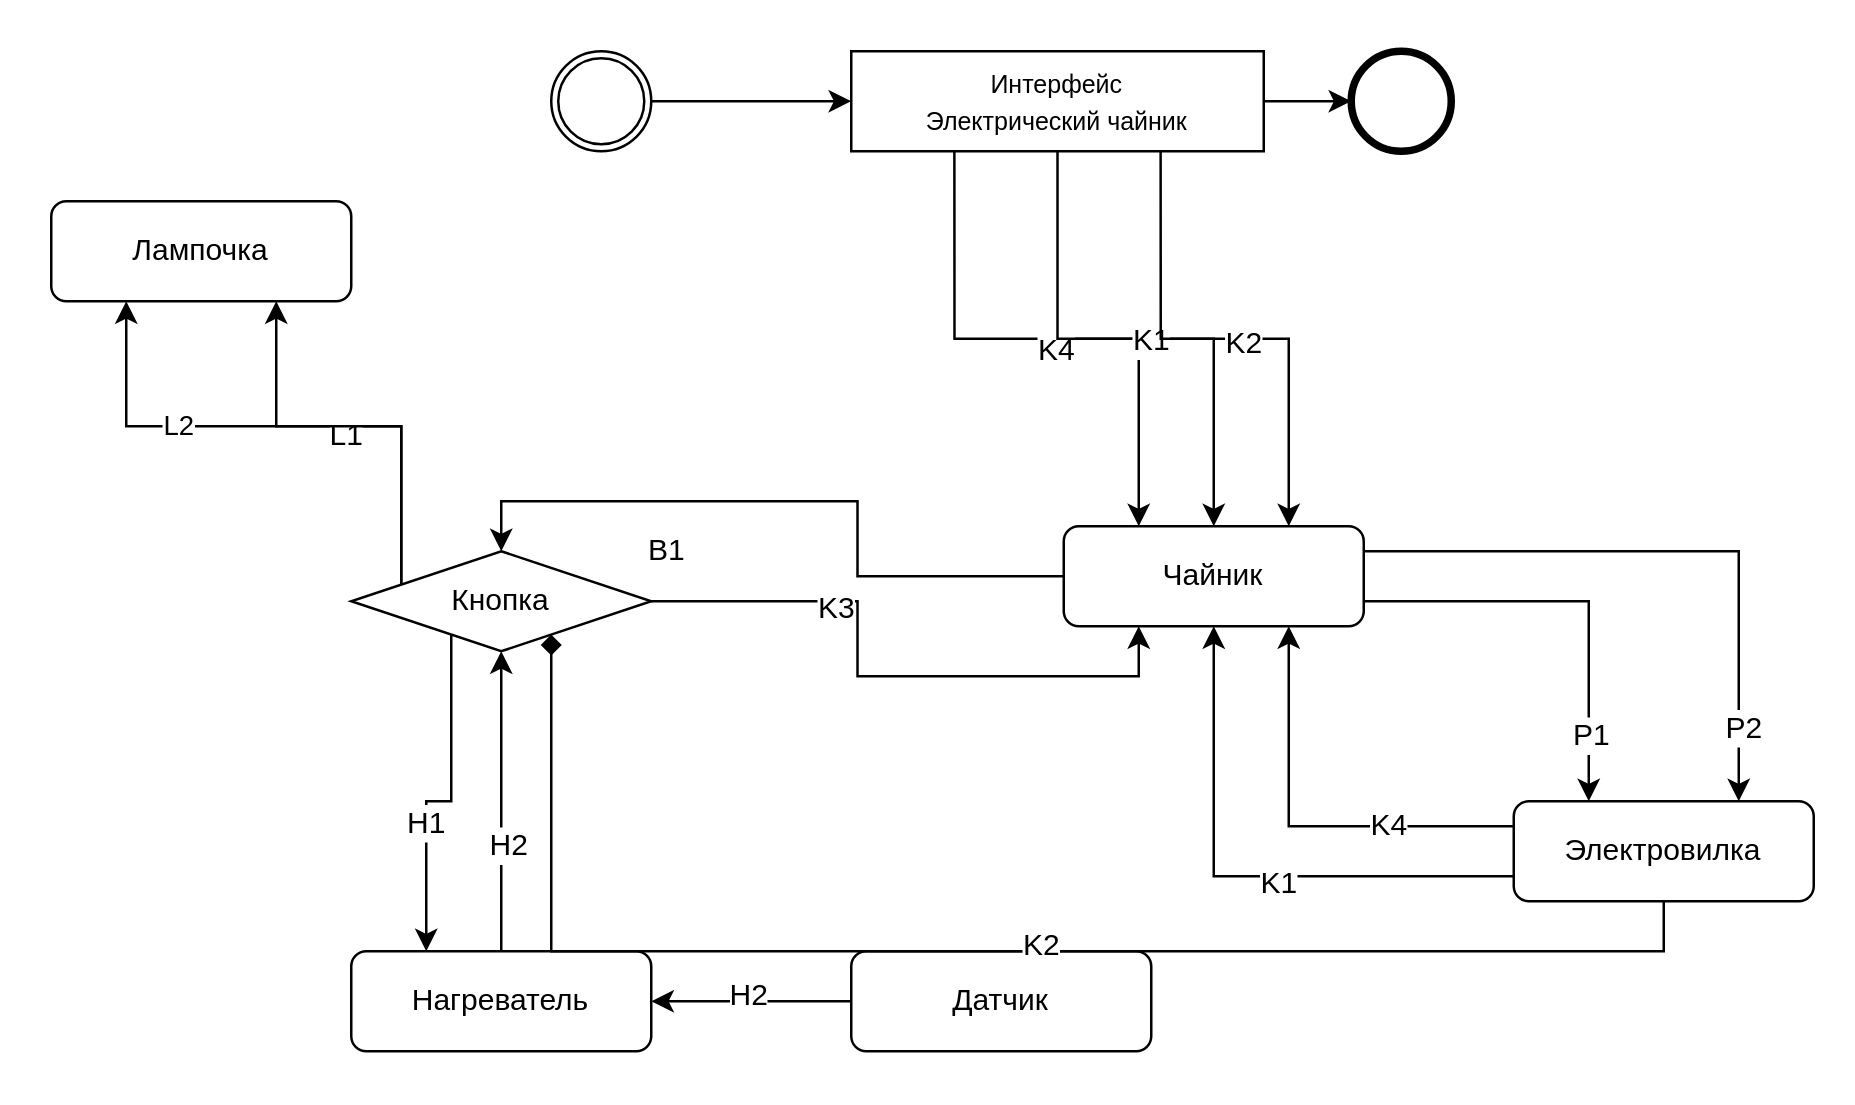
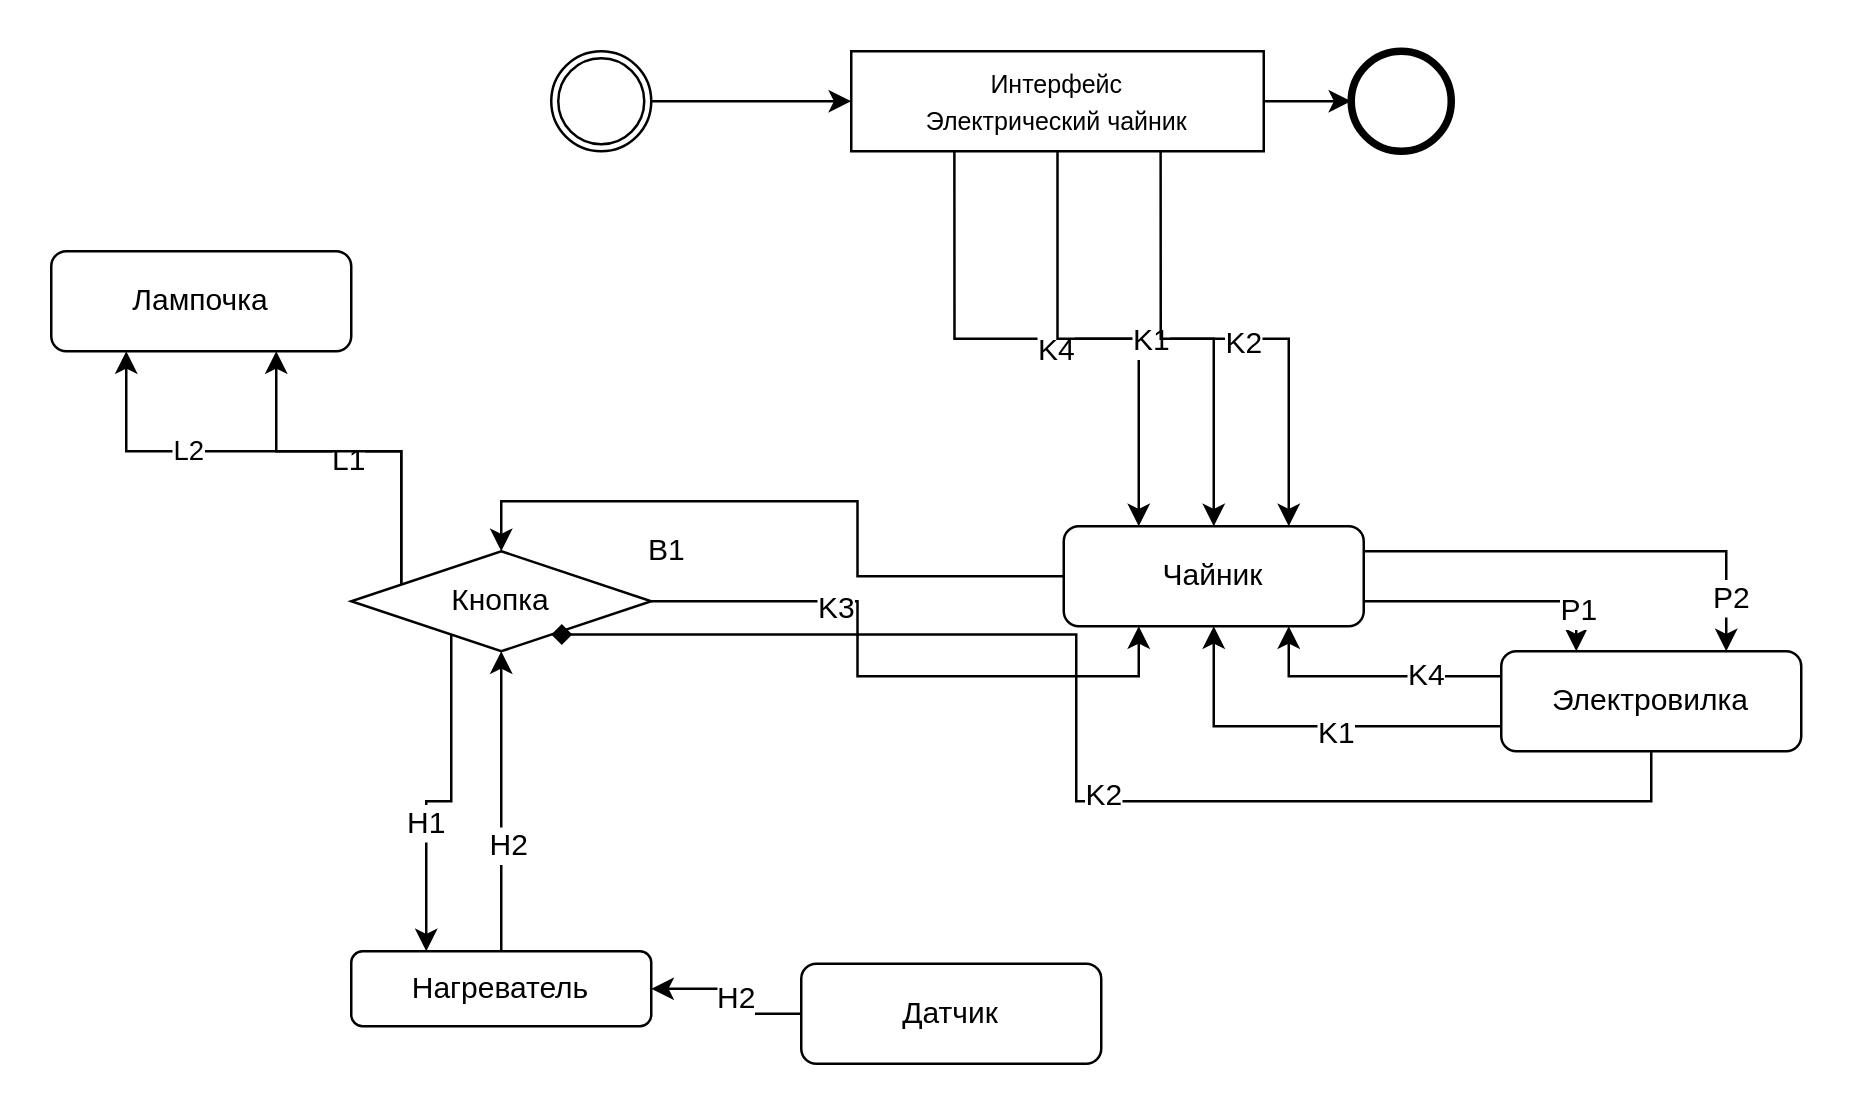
  <mxCell id="0" />
  <mxCell id="1" parent="0" />
  <mxCell id="2" value="H2" style="edgeStyle=orthogonalEdgeStyle;rounded=0;orthogonalLoop=1;jettySize=auto;html=1;exitX=1;exitY=0.25;exitDx=0;exitDy=0;entryX=1;entryY=0.5;entryDx=0;entryDy=0;" parent="1" edge="1"><mxGeometry relative="1" as="geometry"><mxPoint x="620" y="160" as="targetPoint" /><Array as="points"><mxPoint x="570" y="270" /><mxPoint x="570" y="330" /><mxPoint x="720" y="330" /><mxPoint x="720" y="160" /></Array></mxGeometry></mxCell>
  <mxCell id="3" style="edgeStyle=orthogonalEdgeStyle;rounded=0;orthogonalLoop=1;jettySize=auto;html=1;exitX=1;exitY=0.5;exitDx=0;exitDy=0;entryX=0;entryY=0.5;entryDx=0;entryDy=0;" parent="1" source="4" target="13" edge="1"><mxGeometry relative="1" as="geometry" /></mxCell>
  <mxCell id="4" value="" style="shape=mxgraph.bpmn.shape;html=1;verticalLabelPosition=bottom;labelBackgroundColor=#ffffff;verticalAlign=top;align=center;perimeter=ellipsePerimeter;outlineConnect=0;outline=throwing;symbol=general;" parent="1" vertex="1"><mxGeometry x="220" y="20" width="40" height="40" as="geometry" /></mxCell>
  <mxCell id="5" value="" style="shape=mxgraph.bpmn.shape;html=1;verticalLabelPosition=bottom;labelBackgroundColor=#ffffff;verticalAlign=top;align=center;perimeter=ellipsePerimeter;outlineConnect=0;outline=end;symbol=general;" parent="1" vertex="1"><mxGeometry x="540" y="20" width="40" height="40" as="geometry" /></mxCell>
  <mxCell id="6" style="edgeStyle=orthogonalEdgeStyle;rounded=0;orthogonalLoop=1;jettySize=auto;html=1;exitX=1;exitY=0.5;exitDx=0;exitDy=0;entryX=0;entryY=0.5;entryDx=0;entryDy=0;" parent="1" source="13" target="5" edge="1"><mxGeometry relative="1" as="geometry" /></mxCell>
  <mxCell id="7" style="edgeStyle=orthogonalEdgeStyle;rounded=0;orthogonalLoop=1;jettySize=auto;html=1;exitX=0.25;exitY=1;exitDx=0;exitDy=0;entryX=0.25;entryY=0;entryDx=0;entryDy=0;" edge="1" parent="1" source="13" target="20"><mxGeometry relative="1" as="geometry" /></mxCell>
  <mxCell id="8" value="K4" style="text;html=1;resizable=0;points=[];align=center;verticalAlign=middle;labelBackgroundColor=#ffffff;" vertex="1" connectable="0" parent="7"><mxGeometry x="0.025" y="-4" relative="1" as="geometry"><mxPoint as="offset" /></mxGeometry></mxCell>
  <mxCell id="9" style="edgeStyle=orthogonalEdgeStyle;rounded=0;orthogonalLoop=1;jettySize=auto;html=1;exitX=0.5;exitY=1;exitDx=0;exitDy=0;entryX=0.5;entryY=0;entryDx=0;entryDy=0;" edge="1" parent="1" source="13" target="20"><mxGeometry relative="1" as="geometry" /></mxCell>
  <mxCell id="10" value="K1" style="text;html=1;resizable=0;points=[];align=center;verticalAlign=middle;labelBackgroundColor=#ffffff;" vertex="1" connectable="0" parent="9"><mxGeometry x="0.05" relative="1" as="geometry"><mxPoint as="offset" /></mxGeometry></mxCell>
  <mxCell id="11" style="edgeStyle=orthogonalEdgeStyle;rounded=0;orthogonalLoop=1;jettySize=auto;html=1;exitX=0.75;exitY=1;exitDx=0;exitDy=0;entryX=0.75;entryY=0;entryDx=0;entryDy=0;" edge="1" parent="1" source="13" target="20"><mxGeometry relative="1" as="geometry" /></mxCell>
  <mxCell id="12" value="K2" style="text;html=1;resizable=0;points=[];align=center;verticalAlign=middle;labelBackgroundColor=#ffffff;" vertex="1" connectable="0" parent="11"><mxGeometry x="0.075" y="-1" relative="1" as="geometry"><mxPoint as="offset" /></mxGeometry></mxCell>
  <mxCell id="13" value="&lt;font style=&quot;font-size: 10px&quot;&gt;Интерфейс&lt;br style=&quot;font-size: 10px&quot;&gt;Электрический чайник&lt;/font&gt;&lt;br&gt;" style="rounded=0;whiteSpace=wrap;html=1;" parent="1" vertex="1"><mxGeometry x="340" y="20" width="165" height="40" as="geometry" /></mxCell>
  <mxCell id="14" style="edgeStyle=orthogonalEdgeStyle;rounded=0;orthogonalLoop=1;jettySize=auto;html=1;exitX=1;exitY=0.25;exitDx=0;exitDy=0;entryX=0.75;entryY=0;entryDx=0;entryDy=0;" edge="1" parent="1" source="20" target="42"><mxGeometry relative="1" as="geometry" /></mxCell>
  <mxCell id="15" value="P2" style="text;html=1;resizable=0;points=[];align=center;verticalAlign=middle;labelBackgroundColor=#ffffff;" vertex="1" connectable="0" parent="14"><mxGeometry x="0.759" y="1" relative="1" as="geometry"><mxPoint as="offset" /></mxGeometry></mxCell>
  <mxCell id="16" style="edgeStyle=orthogonalEdgeStyle;rounded=0;orthogonalLoop=1;jettySize=auto;html=1;exitX=1;exitY=0.75;exitDx=0;exitDy=0;entryX=0.25;entryY=0;entryDx=0;entryDy=0;" edge="1" parent="1" source="20" target="42"><mxGeometry relative="1" as="geometry" /></mxCell>
  <mxCell id="17" value="P1" style="text;html=1;resizable=0;points=[];align=center;verticalAlign=middle;labelBackgroundColor=#ffffff;" vertex="1" connectable="0" parent="16"><mxGeometry x="0.677" relative="1" as="geometry"><mxPoint as="offset" /></mxGeometry></mxCell>
  <mxCell id="18" style="edgeStyle=orthogonalEdgeStyle;rounded=0;orthogonalLoop=1;jettySize=auto;html=1;exitX=0;exitY=0.5;exitDx=0;exitDy=0;entryX=0.5;entryY=0;entryDx=0;entryDy=0;" edge="1" parent="1" source="20" target="32"><mxGeometry relative="1" as="geometry" /></mxCell>
  <mxCell id="19" value="B1" style="text;html=1;resizable=0;points=[];align=center;verticalAlign=middle;labelBackgroundColor=#ffffff;" vertex="1" connectable="0" parent="18"><mxGeometry x="0.385" y="19" relative="1" as="geometry"><mxPoint as="offset" /></mxGeometry></mxCell>
  <mxCell id="20" value="Чайник" style="rounded=1;whiteSpace=wrap;html=1;" parent="1" vertex="1"><mxGeometry x="425" y="210" width="120" height="40" as="geometry" /></mxCell>
  <mxCell id="21" style="edgeStyle=orthogonalEdgeStyle;rounded=0;orthogonalLoop=1;jettySize=auto;html=1;exitX=0.5;exitY=0;exitDx=0;exitDy=0;entryX=0.5;entryY=1;entryDx=0;entryDy=0;" edge="1" parent="1" source="23" target="32"><mxGeometry relative="1" as="geometry" /></mxCell>
  <mxCell id="22" value="H2" style="text;html=1;resizable=0;points=[];align=center;verticalAlign=middle;labelBackgroundColor=#ffffff;" vertex="1" connectable="0" parent="21"><mxGeometry x="-0.283" y="-2" relative="1" as="geometry"><mxPoint as="offset" /></mxGeometry></mxCell>
- <mxCell id="23" value="Нагреватель" style="rounded=1;whiteSpace=wrap;html=1;" parent="1" vertex="1"><mxGeometry x="140" y="380" width="120" height="40" as="geometry" /></mxCell>
- <mxCell id="24" value="Лампочка" style="rounded=1;whiteSpace=wrap;html=1;" parent="1" vertex="1"><mxGeometry x="20" y="80" width="120" height="40" as="geometry" /></mxCell>
+ <mxCell id="23" value="Нагреватель" style="rounded=1;whiteSpace=wrap;html=1;" parent="1" vertex="1"><mxGeometry x="140" y="380" width="120" height="30" as="geometry" /></mxCell>
+ <mxCell id="24" value="Лампочка" style="rounded=1;whiteSpace=wrap;html=1;" parent="1" vertex="1"><mxGeometry x="20" y="100" width="120" height="40" as="geometry" /></mxCell>
  <mxCell id="25" style="edgeStyle=orthogonalEdgeStyle;rounded=0;orthogonalLoop=1;jettySize=auto;html=1;exitX=1;exitY=0.5;exitDx=0;exitDy=0;entryX=0.25;entryY=1;entryDx=0;entryDy=0;" edge="1" parent="1" source="32" target="20"><mxGeometry relative="1" as="geometry" /></mxCell>
  <mxCell id="26" value="K3" style="text;html=1;resizable=0;points=[];align=center;verticalAlign=middle;labelBackgroundColor=#ffffff;" vertex="1" connectable="0" parent="25"><mxGeometry x="-0.406" y="-2" relative="1" as="geometry"><mxPoint as="offset" /></mxGeometry></mxCell>
  <mxCell id="27" style="edgeStyle=orthogonalEdgeStyle;rounded=0;orthogonalLoop=1;jettySize=auto;html=1;exitX=0.25;exitY=1;exitDx=0;exitDy=0;entryX=0.25;entryY=0;entryDx=0;entryDy=0;" edge="1" parent="1" source="32" target="23"><mxGeometry relative="1" as="geometry" /></mxCell>
  <mxCell id="28" value="H1" style="text;html=1;resizable=0;points=[];align=center;verticalAlign=middle;labelBackgroundColor=#ffffff;" vertex="1" connectable="0" parent="27"><mxGeometry x="0.25" y="-1" relative="1" as="geometry"><mxPoint as="offset" /></mxGeometry></mxCell>
  <mxCell id="29" style="edgeStyle=orthogonalEdgeStyle;rounded=0;orthogonalLoop=1;jettySize=auto;html=1;exitX=0;exitY=0.25;exitDx=0;exitDy=0;entryX=0.75;entryY=1;entryDx=0;entryDy=0;" edge="1" parent="1" source="32" target="24"><mxGeometry relative="1" as="geometry" /></mxCell>
  <mxCell id="30" value="L1" style="text;html=1;resizable=0;points=[];align=center;verticalAlign=middle;labelBackgroundColor=#ffffff;" vertex="1" connectable="0" parent="29"><mxGeometry x="0.05" y="3" relative="1" as="geometry"><mxPoint as="offset" /></mxGeometry></mxCell>
  <mxCell id="31" value="L2" style="edgeStyle=orthogonalEdgeStyle;rounded=0;orthogonalLoop=1;jettySize=auto;html=1;exitX=0;exitY=0.75;exitDx=0;exitDy=0;entryX=0.25;entryY=1;entryDx=0;entryDy=0;" edge="1" parent="1" source="32" target="24"><mxGeometry x="0.4" relative="1" as="geometry"><mxPoint as="offset" /></mxGeometry></mxCell>
  <mxCell id="32" value="Кнопка" style="rhombus;whiteSpace=wrap;html=1;" parent="1" vertex="1"><mxGeometry x="140" y="220" width="120" height="40" as="geometry" /></mxCell>
  <mxCell id="33" style="edgeStyle=orthogonalEdgeStyle;rounded=0;orthogonalLoop=1;jettySize=auto;html=1;exitX=0;exitY=0.5;exitDx=0;exitDy=0;entryX=1;entryY=0.5;entryDx=0;entryDy=0;" edge="1" parent="1" source="35" target="23"><mxGeometry relative="1" as="geometry" /></mxCell>
  <mxCell id="34" value="H2" style="text;html=1;resizable=0;points=[];align=center;verticalAlign=middle;labelBackgroundColor=#ffffff;" vertex="1" connectable="0" parent="33"><mxGeometry x="0.062" y="-3" relative="1" as="geometry"><mxPoint as="offset" /></mxGeometry></mxCell>
- <mxCell id="35" value="Датчик" style="rounded=1;whiteSpace=wrap;html=1;" parent="1" vertex="1"><mxGeometry x="340" y="380" width="120" height="40" as="geometry" /></mxCell>
+ <mxCell id="35" value="Датчик" style="rounded=1;whiteSpace=wrap;html=1;" parent="1" vertex="1"><mxGeometry x="320" y="385" width="120" height="40" as="geometry" /></mxCell>
  <mxCell id="36" style="edgeStyle=orthogonalEdgeStyle;rounded=0;orthogonalLoop=1;jettySize=auto;html=1;exitX=0;exitY=0.25;exitDx=0;exitDy=0;entryX=0.75;entryY=1;entryDx=0;entryDy=0;" edge="1" parent="1" source="42" target="20"><mxGeometry relative="1" as="geometry" /></mxCell>
  <mxCell id="37" value="K4" style="text;html=1;resizable=0;points=[];align=center;verticalAlign=middle;labelBackgroundColor=#ffffff;" vertex="1" connectable="0" parent="36"><mxGeometry x="-0.404" y="-1" relative="1" as="geometry"><mxPoint as="offset" /></mxGeometry></mxCell>
  <mxCell id="38" style="edgeStyle=orthogonalEdgeStyle;rounded=0;orthogonalLoop=1;jettySize=auto;html=1;exitX=0;exitY=0.75;exitDx=0;exitDy=0;entryX=0.5;entryY=1;entryDx=0;entryDy=0;" edge="1" parent="1" source="42" target="20"><mxGeometry relative="1" as="geometry" /></mxCell>
  <mxCell id="39" value="K1" style="text;html=1;resizable=0;points=[];align=center;verticalAlign=middle;labelBackgroundColor=#ffffff;" vertex="1" connectable="0" parent="38"><mxGeometry x="-0.139" y="2" relative="1" as="geometry"><mxPoint as="offset" /></mxGeometry></mxCell>
  <mxCell id="40" style="edgeStyle=orthogonalEdgeStyle;rounded=0;orthogonalLoop=1;jettySize=auto;html=1;exitX=0.5;exitY=1;exitDx=0;exitDy=0;entryX=0.75;entryY=1;entryDx=0;entryDy=0;endArrow=diamond;" edge="1" parent="1" source="42" target="32"><mxGeometry relative="1" as="geometry"><mxPoint x="200" y="340" as="targetPoint" /></mxGeometry></mxCell>
  <mxCell id="41" value="K2&lt;br&gt;" style="text;html=1;resizable=0;points=[];align=center;verticalAlign=middle;labelBackgroundColor=#ffffff;" vertex="1" connectable="0" parent="40"><mxGeometry x="-0.088" y="-3" relative="1" as="geometry"><mxPoint as="offset" /></mxGeometry></mxCell>
- <mxCell id="42" value="Электровилка" style="rounded=1;whiteSpace=wrap;html=1;" vertex="1" parent="1"><mxGeometry x="605" y="320" width="120" height="40" as="geometry" /></mxCell>
+ <mxCell id="42" value="Электровилка" style="rounded=1;whiteSpace=wrap;html=1;" vertex="1" parent="1"><mxGeometry x="600" y="260" width="120" height="40" as="geometry" /></mxCell>
